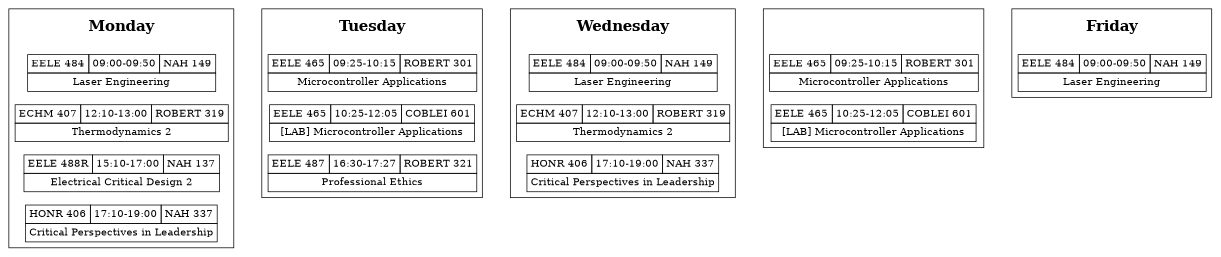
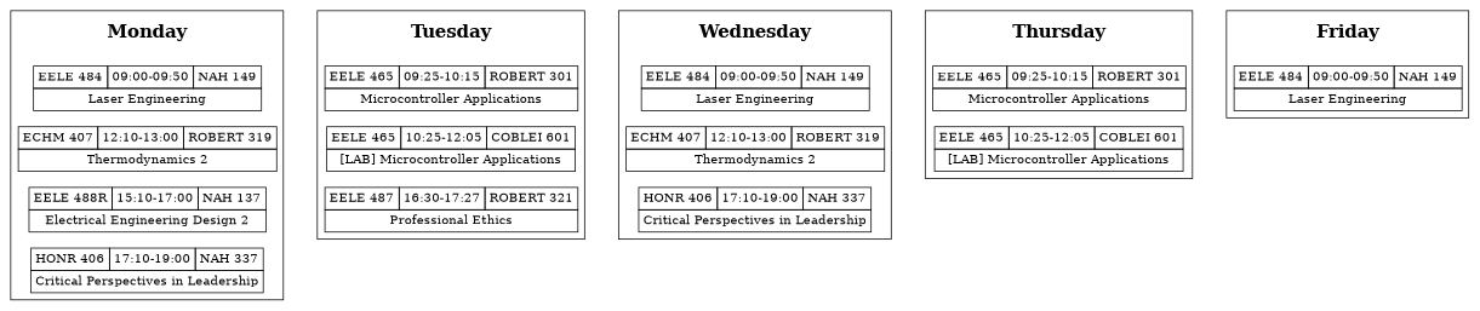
  digraph {
    rankdir=LR
    ranksep=.75
    splines=false
    node [shape=none margin=0]
    edge [style=invis]
    Monday [fontsize=20 label=<<B>\N</B>> shape=plaintext margin=""]
    Tuesday [fontsize=20 label=<<B>\N</B>> shape=plaintext margin=""]
    Wednesday [fontsize=20 label=<<B>\N</B>> shape=plaintext margin=""]
+   Thursday [fontsize=20 label=<<B>\N</B>> shape=plaintext margin=""]
    Friday [fontsize=20 label=<<B>\N</B>> shape=plaintext margin=""]
    n6 [label=< 		 <TABLE BORDER="0" CELLBORDER="1" CELLSPACING="0" CELLPADDING="4"> 		 <TR> 		 <TD>EELE 484</TD> 		 <TD>09:00-09:50</TD> 		 <TD>NAH 149</TD> 		 </TR> 		 <TR><TD COLSPAN="3">Laser Engineering</TD></TR> 		 </TABLE>>]
    n7 [label=< 		 <TABLE BORDER="0" CELLBORDER="1" CELLSPACING="0" CELLPADDING="4"> 		 <TR> 		 <TD>ECHM 407</TD> 		 <TD>12:10-13:00</TD> 		 <TD>ROBERT 319</TD> 		 </TR> 		 <TR><TD COLSPAN="3">Thermodynamics 2</TD></TR> 		 </TABLE>>]
-   n8 [label=< 		 <TABLE BORDER="0" CELLBORDER="1" CELLSPACING="0" CELLPADDING="4"> 		 <TR> 		 <TD>EELE 488R</TD> 		 <TD>15:10-17:00</TD> 		 <TD>NAH 137</TD> 		 </TR> 		 <TR><TD COLSPAN="3">Electrical Critical Design 2</TD></TR> 		 </TABLE>>]
+   n8 [label=< 		 <TABLE BORDER="0" CELLBORDER="1" CELLSPACING="0" CELLPADDING="4"> 		 <TR> 		 <TD>EELE 488R</TD> 		 <TD>15:10-17:00</TD> 		 <TD>NAH 137</TD> 		 </TR> 		 <TR><TD COLSPAN="3">Electrical Engineering Design 2</TD></TR> 		 </TABLE>>]
    n9 [label=< 		 <TABLE BORDER="0" CELLBORDER="1" CELLSPACING="0" CELLPADDING="4"> 		 <TR> 		 <TD>HONR 406</TD> 		 <TD>17:10-19:00</TD> 		 <TD>NAH 337</TD> 		 </TR> 		 <TR><TD COLSPAN="3">Critical Perspectives in Leadership</TD></TR> 		 </TABLE>>]
    n10 [label=< 		 <TABLE BORDER="0" CELLBORDER="1" CELLSPACING="0" CELLPADDING="4"> 		 <TR> 		 <TD>EELE 465</TD> 		 <TD>09:25-10:15</TD> 		 <TD>ROBERT 301</TD> 		 </TR> 		 <TR><TD COLSPAN="3">Microcontroller Applications</TD></TR> 		 </TABLE>>]
    n11 [label=< 		 <TABLE BORDER="0" CELLBORDER="1" CELLSPACING="0" CELLPADDING="4"> 		 <TR> 		 <TD>EELE 465</TD> 		 <TD>10:25-12:05</TD> 		 <TD>COBLEI 601</TD> 		 </TR> 		 <TR><TD COLSPAN="3">[LAB] Microcontroller Applications</TD></TR> 		 </TABLE>>]
    n12 [label=< 		 <TABLE BORDER="0" CELLBORDER="1" CELLSPACING="0" CELLPADDING="4"> 		 <TR> 		 <TD>EELE 487</TD> 		 <TD>16:30-17:27</TD> 		 <TD>ROBERT 321</TD> 		 </TR> 		 <TR><TD COLSPAN="3">Professional Ethics</TD></TR> 		 </TABLE>>]
    n13 [label=< 		 <TABLE BORDER="0" CELLBORDER="1" CELLSPACING="0" CELLPADDING="4"> 		 <TR> 		 <TD>EELE 484</TD> 		 <TD>09:00-09:50</TD> 		 <TD>NAH 149</TD> 		 </TR> 		 <TR><TD COLSPAN="3">Laser Engineering</TD></TR> 		 </TABLE>>]
    n14 [label=< 		 <TABLE BORDER="0" CELLBORDER="1" CELLSPACING="0" CELLPADDING="4"> 		 <TR> 		 <TD>ECHM 407</TD> 		 <TD>12:10-13:00</TD> 		 <TD>ROBERT 319</TD> 		 </TR> 		 <TR><TD COLSPAN="3">Thermodynamics 2</TD></TR> 		 </TABLE>>]
    n15 [label=< 		 <TABLE BORDER="0" CELLBORDER="1" CELLSPACING="0" CELLPADDING="4"> 		 <TR> 		 <TD>HONR 406</TD> 		 <TD>17:10-19:00</TD> 		 <TD>NAH 337</TD> 		 </TR> 		 <TR><TD COLSPAN="3">Critical Perspectives in Leadership</TD></TR> 		 </TABLE>>]
    n16 [label=< 		 <TABLE BORDER="0" CELLBORDER="1" CELLSPACING="0" CELLPADDING="4"> 		 <TR> 		 <TD>EELE 465</TD> 		 <TD>09:25-10:15</TD> 		 <TD>ROBERT 301</TD> 		 </TR> 		 <TR><TD COLSPAN="3">Microcontroller Applications</TD></TR> 		 </TABLE>>]
    n17 [label=< 		 <TABLE BORDER="0" CELLBORDER="1" CELLSPACING="0" CELLPADDING="4"> 		 <TR> 		 <TD>EELE 465</TD> 		 <TD>10:25-12:05</TD> 		 <TD>COBLEI 601</TD> 		 </TR> 		 <TR><TD COLSPAN="3">[LAB] Microcontroller Applications</TD></TR> 		 </TABLE>>]
    n18 [label=< 		 <TABLE BORDER="0" CELLBORDER="1" CELLSPACING="0" CELLPADDING="4"> 		 <TR> 		 <TD>EELE 484</TD> 		 <TD>09:00-09:50</TD> 		 <TD>NAH 149</TD> 		 </TR> 		 <TR><TD COLSPAN="3">Laser Engineering</TD></TR> 		 </TABLE>>]
    subgraph sub_1 {
      Monday
      Tuesday
      Wednesday
+     Thursday
      Friday
    }
    subgraph sub_2 {
      subgraph cluster_3 {
        rank=same
        Monday
        n6
        n7
        n8
        n9
      }
    }
    subgraph sub_4 {
      subgraph cluster_5 {
        rank=same
        Tuesday
        n10
        n11
        n12
      }
    }
    subgraph sub_6 {
      subgraph cluster_7 {
        rank=same
        Wednesday
        n13
        n14
        n15
      }
    }
    subgraph sub_8 {
      subgraph cluster_9 {
        rank=same
+       Thursday
        n16
        n17
      }
    }
    subgraph sub_10 {
      subgraph cluster_11 {
        rank=same
        Friday
        n18
      }
    }
    Monday -> Tuesday
    Tuesday -> Wednesday
+   Wednesday -> Thursday
+   Thursday -> Friday
  }
